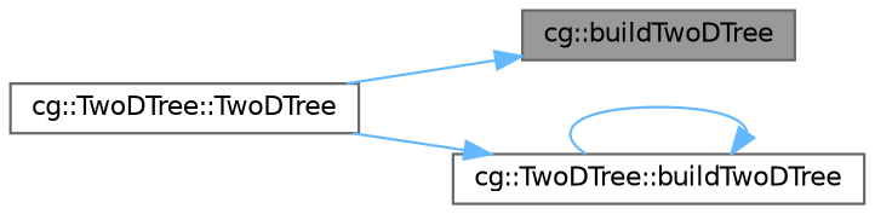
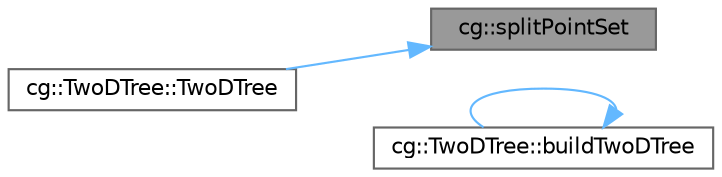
  digraph {
    rankdir=RL
    node [color=grey40 fillcolor=white fontname=Helvetica fontsize=10 shape=box style=filled]
    edge [color=steelblue1 dir=back fontname=Helvetica fontsize=10 labelfontname=Helvetica labelfontsize=10 style=solid]
-   n1 [color=gray40 fillcolor=grey60 fontcolor=black height=0.2 label="cg::buildTwoDTree" width=0.4]
+   n1 [color=gray40 fillcolor=grey60 fontcolor=black height=0.2 label="cg::splitPointSet" width=0.4]
    n2 [height=0.2 label="cg::TwoDTree::TwoDTree" width=0.4]
    n3 [height=0.2 label="cg::TwoDTree::buildTwoDTree" width=0.4]
    n1 -> n2
-   n3 -> n2
    n3 -> n3
  }
